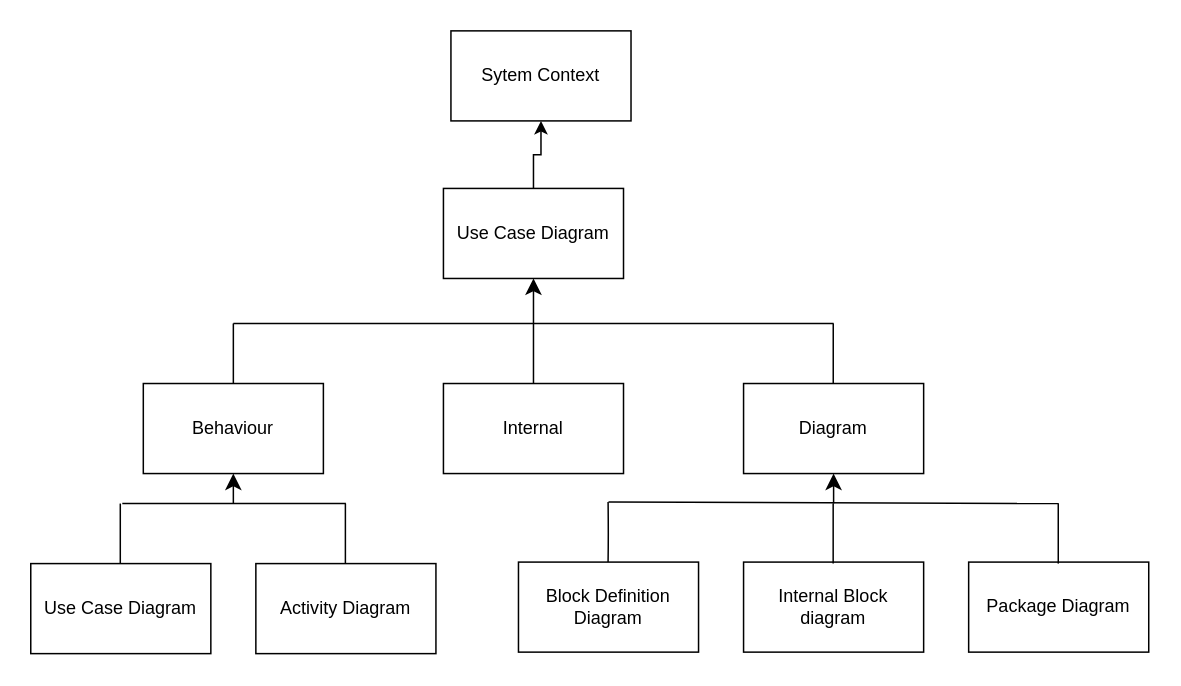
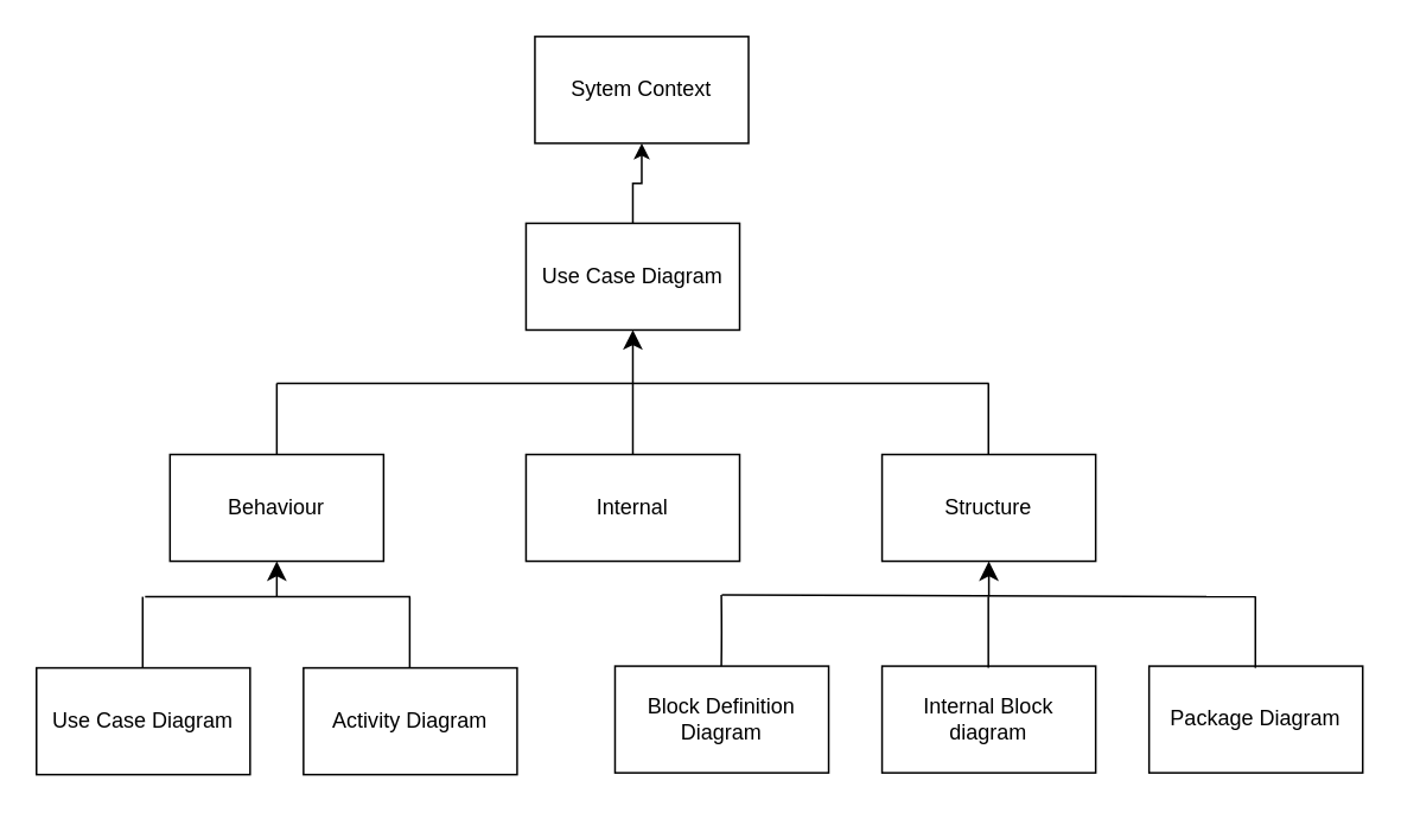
  <mxCell id="0" />
  <mxCell id="1" parent="0" />
  <mxCell id="2" style="edgeStyle=orthogonalEdgeStyle;rounded=0;orthogonalLoop=1;jettySize=auto;html=1;exitX=0.5;exitY=0;exitDx=0;exitDy=0;entryX=0.5;entryY=1;entryDx=0;entryDy=0;" edge="1" parent="1" source="3" target="25"><mxGeometry relative="1" as="geometry" /></mxCell>
  <mxCell id="3" value="Use Case Diagram" style="rounded=0;whiteSpace=wrap;html=1;" parent="1" vertex="1"><mxGeometry x="295" y="125" width="120" height="60" as="geometry" /></mxCell>
  <mxCell id="4" value="Internal" style="rounded=0;whiteSpace=wrap;html=1;" parent="1" vertex="1"><mxGeometry x="295" y="255" width="120" height="60" as="geometry" /></mxCell>
  <mxCell id="5" value="Behaviour" style="rounded=0;whiteSpace=wrap;html=1;" parent="1" vertex="1"><mxGeometry x="95" y="255" width="120" height="60" as="geometry" /></mxCell>
- <mxCell id="6" value="Diagram" style="rounded=0;whiteSpace=wrap;html=1;" parent="1" vertex="1"><mxGeometry x="495" y="255" width="120" height="60" as="geometry" /></mxCell>
+ <mxCell id="6" value="Structure" style="rounded=0;whiteSpace=wrap;html=1;" parent="1" vertex="1"><mxGeometry x="495" y="255" width="120" height="60" as="geometry" /></mxCell>
  <mxCell id="7" value="" style="endArrow=none;html=1;rounded=0;fontSize=12;startSize=8;endSize=8;curved=1;strokeColor=default;align=center;verticalAlign=middle;fontFamily=Helvetica;fontColor=default;labelBackgroundColor=default;" parent="1" edge="1"><mxGeometry width="50" height="50" relative="1" as="geometry"><mxPoint x="155" y="255" as="sourcePoint" /><mxPoint x="155" y="215" as="targetPoint" /></mxGeometry></mxCell>
  <mxCell id="8" value="" style="endArrow=none;html=1;rounded=0;fontSize=12;startSize=8;endSize=8;curved=1;strokeColor=default;align=center;verticalAlign=middle;fontFamily=Helvetica;fontColor=default;labelBackgroundColor=default;" parent="1" edge="1"><mxGeometry width="50" height="50" relative="1" as="geometry"><mxPoint x="554.76" y="255" as="sourcePoint" /><mxPoint x="554.76" y="215" as="targetPoint" /></mxGeometry></mxCell>
  <mxCell id="9" value="" style="endArrow=none;html=1;rounded=0;fontSize=12;startSize=8;endSize=8;curved=1;strokeColor=default;align=center;verticalAlign=middle;fontFamily=Helvetica;fontColor=default;labelBackgroundColor=default;" parent="1" edge="1"><mxGeometry width="50" height="50" relative="1" as="geometry"><mxPoint x="155" y="215" as="sourcePoint" /><mxPoint x="555" y="215" as="targetPoint" /></mxGeometry></mxCell>
  <mxCell id="10" value="" style="endArrow=classic;html=1;rounded=0;fontSize=12;startSize=8;endSize=8;curved=1;exitX=0.5;exitY=0;exitDx=0;exitDy=0;entryX=0.5;entryY=1;entryDx=0;entryDy=0;" parent="1" source="4" target="3" edge="1"><mxGeometry width="50" height="50" relative="1" as="geometry"><mxPoint x="405" y="235" as="sourcePoint" /><mxPoint x="455" y="185" as="targetPoint" /></mxGeometry></mxCell>
  <mxCell id="11" value="Use Case Diagram" style="rounded=0;whiteSpace=wrap;html=1;" parent="1" vertex="1"><mxGeometry x="20" y="375" width="120" height="60" as="geometry" /></mxCell>
  <mxCell id="12" value="Activity Diagram" style="rounded=0;whiteSpace=wrap;html=1;" parent="1" vertex="1"><mxGeometry x="170" y="375" width="120" height="60" as="geometry" /></mxCell>
  <mxCell id="13" value="Block Definition Diagram" style="rounded=0;whiteSpace=wrap;html=1;" parent="1" vertex="1"><mxGeometry x="345" y="374" width="120" height="60" as="geometry" /></mxCell>
  <mxCell id="14" value="Internal Block diagram" style="rounded=0;whiteSpace=wrap;html=1;" parent="1" vertex="1"><mxGeometry x="495" y="374" width="120" height="60" as="geometry" /></mxCell>
  <mxCell id="15" value="Package Diagram" style="rounded=0;whiteSpace=wrap;html=1;" parent="1" vertex="1"><mxGeometry x="645" y="374" width="120" height="60" as="geometry" /></mxCell>
  <mxCell id="16" value="" style="endArrow=none;html=1;rounded=0;fontSize=12;startSize=8;endSize=8;curved=1;strokeColor=default;align=center;verticalAlign=middle;fontFamily=Helvetica;fontColor=default;labelBackgroundColor=default;" parent="1" edge="1"><mxGeometry width="50" height="50" relative="1" as="geometry"><mxPoint x="229.66" y="375" as="sourcePoint" /><mxPoint x="229.66" y="335" as="targetPoint" /></mxGeometry></mxCell>
  <mxCell id="17" value="" style="endArrow=none;html=1;rounded=0;fontSize=12;startSize=8;endSize=8;curved=1;strokeColor=default;align=center;verticalAlign=middle;fontFamily=Helvetica;fontColor=default;labelBackgroundColor=default;" parent="1" edge="1"><mxGeometry width="50" height="50" relative="1" as="geometry"><mxPoint x="81" y="335" as="sourcePoint" /><mxPoint x="230" y="335" as="targetPoint" /></mxGeometry></mxCell>
  <mxCell id="18" value="" style="endArrow=none;html=1;rounded=0;fontSize=12;startSize=8;endSize=8;curved=1;strokeColor=default;align=center;verticalAlign=middle;fontFamily=Helvetica;fontColor=default;labelBackgroundColor=default;" parent="1" edge="1"><mxGeometry width="50" height="50" relative="1" as="geometry"><mxPoint x="79.66" y="375" as="sourcePoint" /><mxPoint x="79.66" y="335" as="targetPoint" /></mxGeometry></mxCell>
  <mxCell id="19" value="" style="endArrow=classic;html=1;rounded=0;fontSize=12;startSize=8;endSize=8;curved=1;entryX=0.5;entryY=1;entryDx=0;entryDy=0;" parent="1" target="5" edge="1"><mxGeometry width="50" height="50" relative="1" as="geometry"><mxPoint x="155" y="335" as="sourcePoint" /><mxPoint x="251" y="265" as="targetPoint" /></mxGeometry></mxCell>
  <mxCell id="20" value="" style="endArrow=none;html=1;rounded=0;fontSize=12;startSize=8;endSize=8;curved=1;strokeColor=default;align=center;verticalAlign=middle;fontFamily=Helvetica;fontColor=default;labelBackgroundColor=default;" parent="1" edge="1"><mxGeometry width="50" height="50" relative="1" as="geometry"><mxPoint x="404.72" y="374" as="sourcePoint" /><mxPoint x="404.72" y="334" as="targetPoint" /><Array as="points"><mxPoint x="405" y="355" /></Array></mxGeometry></mxCell>
  <mxCell id="21" value="" style="endArrow=none;html=1;rounded=0;fontSize=12;startSize=8;endSize=8;curved=1;strokeColor=default;align=center;verticalAlign=middle;fontFamily=Helvetica;fontColor=default;labelBackgroundColor=default;" parent="1" edge="1"><mxGeometry width="50" height="50" relative="1" as="geometry"><mxPoint x="554.71" y="375" as="sourcePoint" /><mxPoint x="554.71" y="335" as="targetPoint" /></mxGeometry></mxCell>
  <mxCell id="22" value="" style="endArrow=none;html=1;rounded=0;fontSize=12;startSize=8;endSize=8;curved=1;strokeColor=default;align=center;verticalAlign=middle;fontFamily=Helvetica;fontColor=default;labelBackgroundColor=default;" parent="1" edge="1"><mxGeometry width="50" height="50" relative="1" as="geometry"><mxPoint x="704.71" y="375" as="sourcePoint" /><mxPoint x="704.71" y="335" as="targetPoint" /></mxGeometry></mxCell>
  <mxCell id="23" value="" style="endArrow=none;html=1;rounded=0;fontSize=12;startSize=8;endSize=8;curved=1;" parent="1" edge="1"><mxGeometry width="50" height="50" relative="1" as="geometry"><mxPoint x="405" y="334" as="sourcePoint" /><mxPoint x="705" y="335" as="targetPoint" /></mxGeometry></mxCell>
  <mxCell id="24" value="" style="endArrow=classic;html=1;rounded=0;fontSize=12;startSize=8;endSize=8;curved=1;entryX=0.5;entryY=1;entryDx=0;entryDy=0;" parent="1" edge="1"><mxGeometry width="50" height="50" relative="1" as="geometry"><mxPoint x="555" y="335" as="sourcePoint" /><mxPoint x="555" y="315" as="targetPoint" /></mxGeometry></mxCell>
  <mxCell id="25" value="Sytem Context" style="rounded=0;whiteSpace=wrap;html=1;" vertex="1" parent="1"><mxGeometry x="300" y="20" width="120" height="60" as="geometry" /></mxCell>
